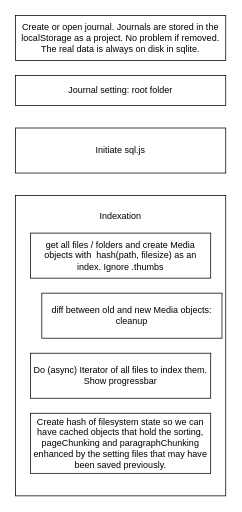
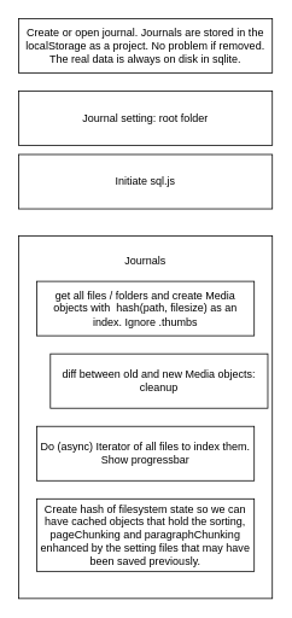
  <mxCell id="0" />
  <mxCell id="1" parent="0" />
- <mxCell id="2" value="Journal setting: root folder" style="rounded=0;whiteSpace=wrap;html=1;" vertex="1" parent="1"><mxGeometry x="20" y="100" width="280" height="40" as="geometry" /></mxCell>
+ <mxCell id="2" value="Journal setting: root folder" style="rounded=0;whiteSpace=wrap;html=1;" vertex="1" parent="1"><mxGeometry x="20" y="100" width="280" height="60" as="geometry" /></mxCell>
  <mxCell id="3" value="Create or open journal. Journals are stored in the localStorage as a project. No problem if removed. The real data is always on disk in sqlite." style="rounded=0;whiteSpace=wrap;html=1;" vertex="1" parent="1"><mxGeometry x="20" y="20" width="280" height="60" as="geometry" /></mxCell>
  <mxCell id="4" value="" style="group" vertex="1" connectable="0" parent="1"><mxGeometry x="20" y="260" width="280" height="400" as="geometry" /></mxCell>
- <mxCell id="5" value="&lt;br&gt;Indexation" style="rounded=0;whiteSpace=wrap;html=1;verticalAlign=top;" vertex="1" parent="4"><mxGeometry width="280" height="400" as="geometry" /></mxCell>
+ <mxCell id="5" value="&lt;br&gt;Journals" style="rounded=0;whiteSpace=wrap;html=1;verticalAlign=top;" vertex="1" parent="4"><mxGeometry width="280" height="400" as="geometry" /></mxCell>
  <mxCell id="6" value="get all files / folders and create Media objects with&amp;nbsp; hash(path, filesize) as an index. Ignore .thumbs" style="rounded=0;whiteSpace=wrap;html=1;" vertex="1" parent="4"><mxGeometry x="20" y="50" width="240" height="60" as="geometry" /></mxCell>
  <mxCell id="7" value="diff between old and new Media objects: cleanup" style="rounded=0;whiteSpace=wrap;html=1;" vertex="1" parent="4"><mxGeometry x="35" y="130" width="240" height="60" as="geometry" /></mxCell>
  <mxCell id="8" value="Do (async) Iterator of all files to index them. Show progressbar" style="rounded=0;whiteSpace=wrap;html=1;" vertex="1" parent="4"><mxGeometry x="20" y="210" width="240" height="60" as="geometry" /></mxCell>
  <mxCell id="9" value="Create hash of filesystem state so we can have cached objects that hold the sorting, pageChunking and paragraphChunking enhanced by the setting files that may have been saved previously." style="rounded=0;whiteSpace=wrap;html=1;" vertex="1" parent="4"><mxGeometry x="20" y="290" width="240" height="80" as="geometry" /></mxCell>
  <mxCell id="10" value="Initiate sql.js" style="rounded=0;whiteSpace=wrap;html=1;" vertex="1" parent="1"><mxGeometry x="20" y="170" width="280" height="60" as="geometry" /></mxCell>
